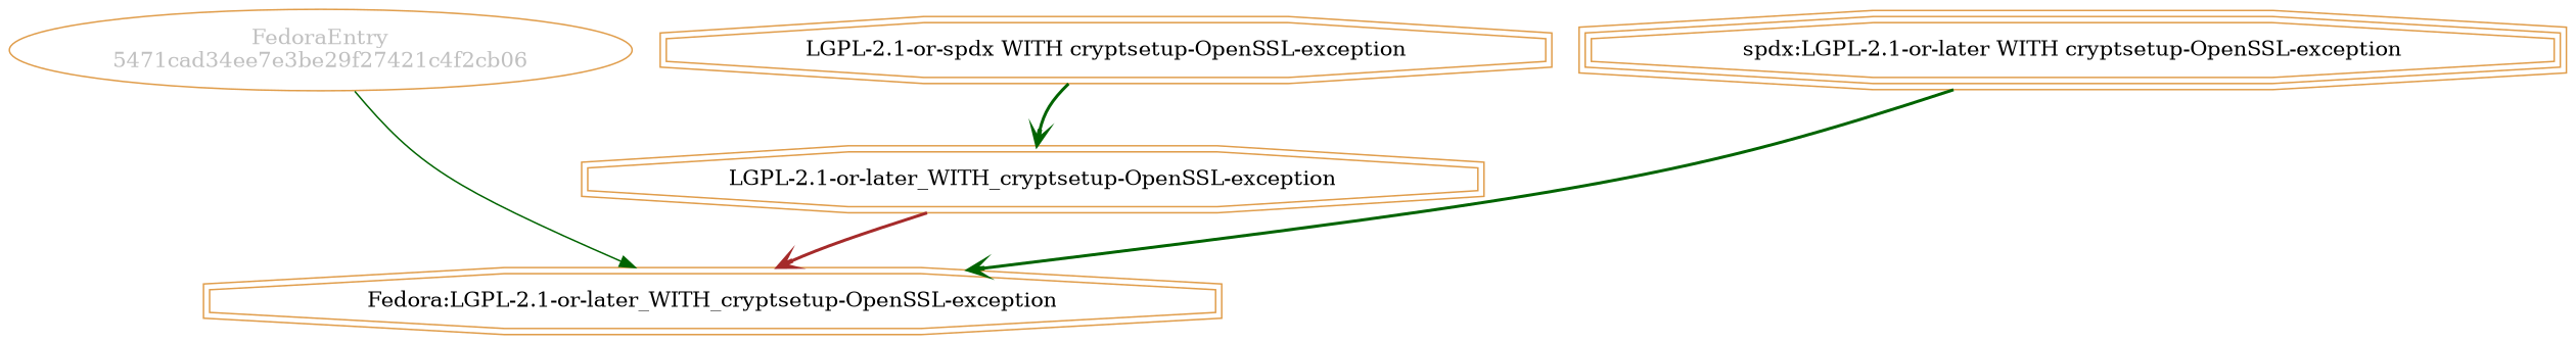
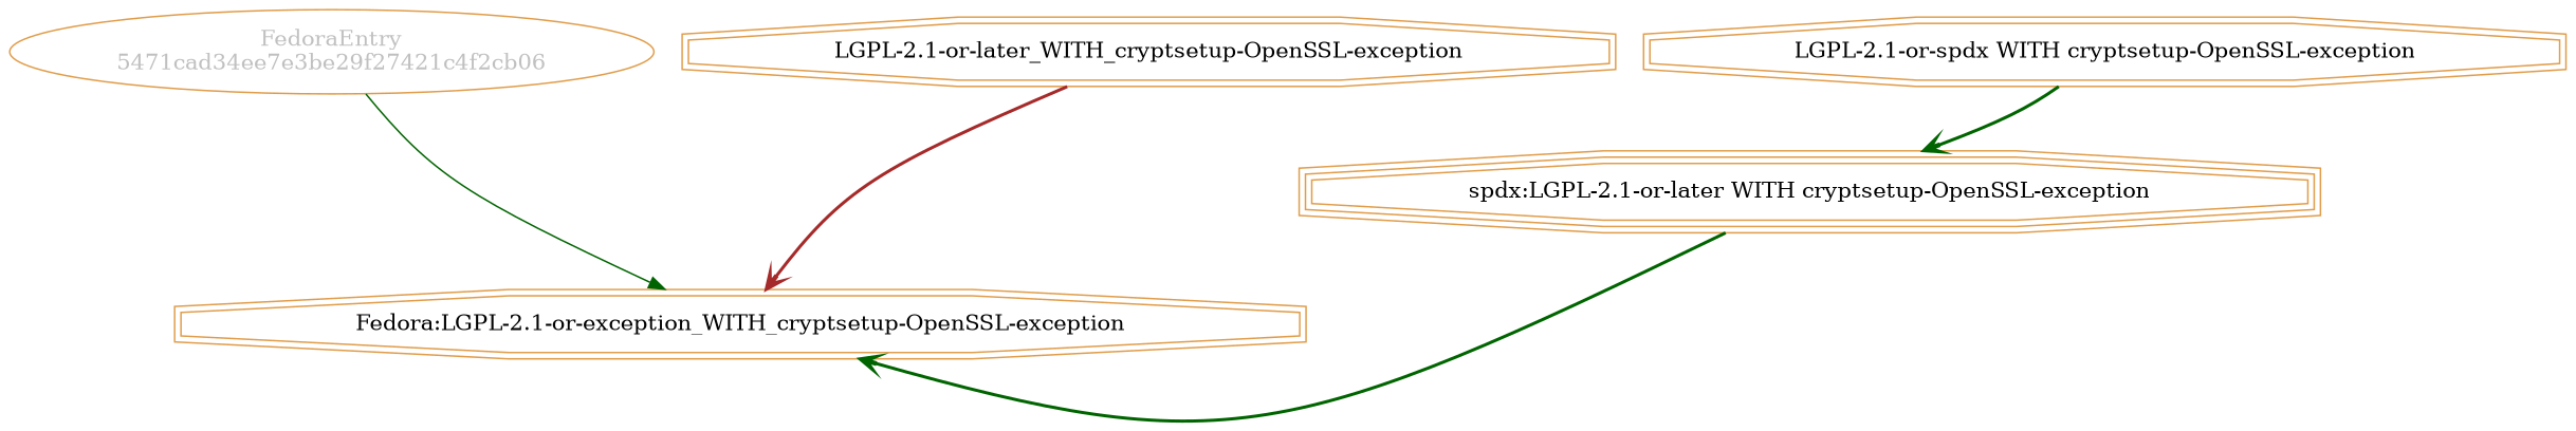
  strict digraph {
    splines=curved
    node [color="#e09d4b" shape=doubleoctagon]
    edge [color=darkgreen weight=0.7 arrowhead=vee style=bold]
    n1 [fillcolor="beige;1" fontcolor=gray label="FedoraEntry\n5471cad34ee7e3be29f27421c4f2cb06" shape=ellipse]
-   n2 [label="Fedora:LGPL-2.1-or-later_WITH_cryptsetup-OpenSSL-exception"]
+   n2 [label="Fedora:LGPL-2.1-or-exception_WITH_cryptsetup-OpenSSL-exception"]
    n3 [label="LGPL-2.1-or-later_WITH_cryptsetup-OpenSSL-exception"]
    n4 [label="spdx:LGPL-2.1-or-later WITH cryptsetup-OpenSSL-exception" shape=tripleoctagon]
    n5 [label="LGPL-2.1-or-spdx WITH cryptsetup-OpenSSL-exception"]
    n1 -> n2 [weight=0.5 arrowhead="" style=""]
    n3 -> n2 [color=brown]
    n4 -> n2
-   n5 -> n3
+   n5 -> n4
  }
